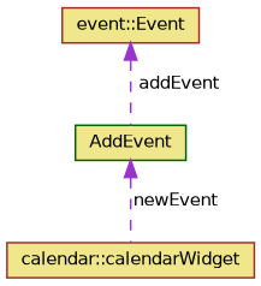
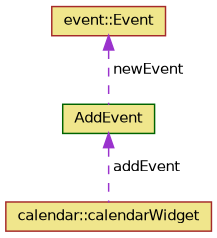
  digraph {
    node [color=brown fillcolor=khaki fontname=Helvetica fontsize=10 shape=record style=filled]
    edge [color=darkorchid3 dir=back fontname=Helvetica fontsize=10 labelfontname=Helvetica labelfontsize=10 style=dashed]
    n1 [fontcolor=black height=0.2 label="calendar::calendarWidget" width=0.4]
    n2 [color=darkgreen height=0.2 label=AddEvent width=0.4]
    n3 [height=0.2 label="event::Event" width=0.4]
-   n2 -> n1 [label=" newEvent"]
-   n3 -> n2 [label=" addEvent"]
+   n2 -> n1 [label=" addEvent"]
+   n3 -> n2 [label=" newEvent"]
  }
